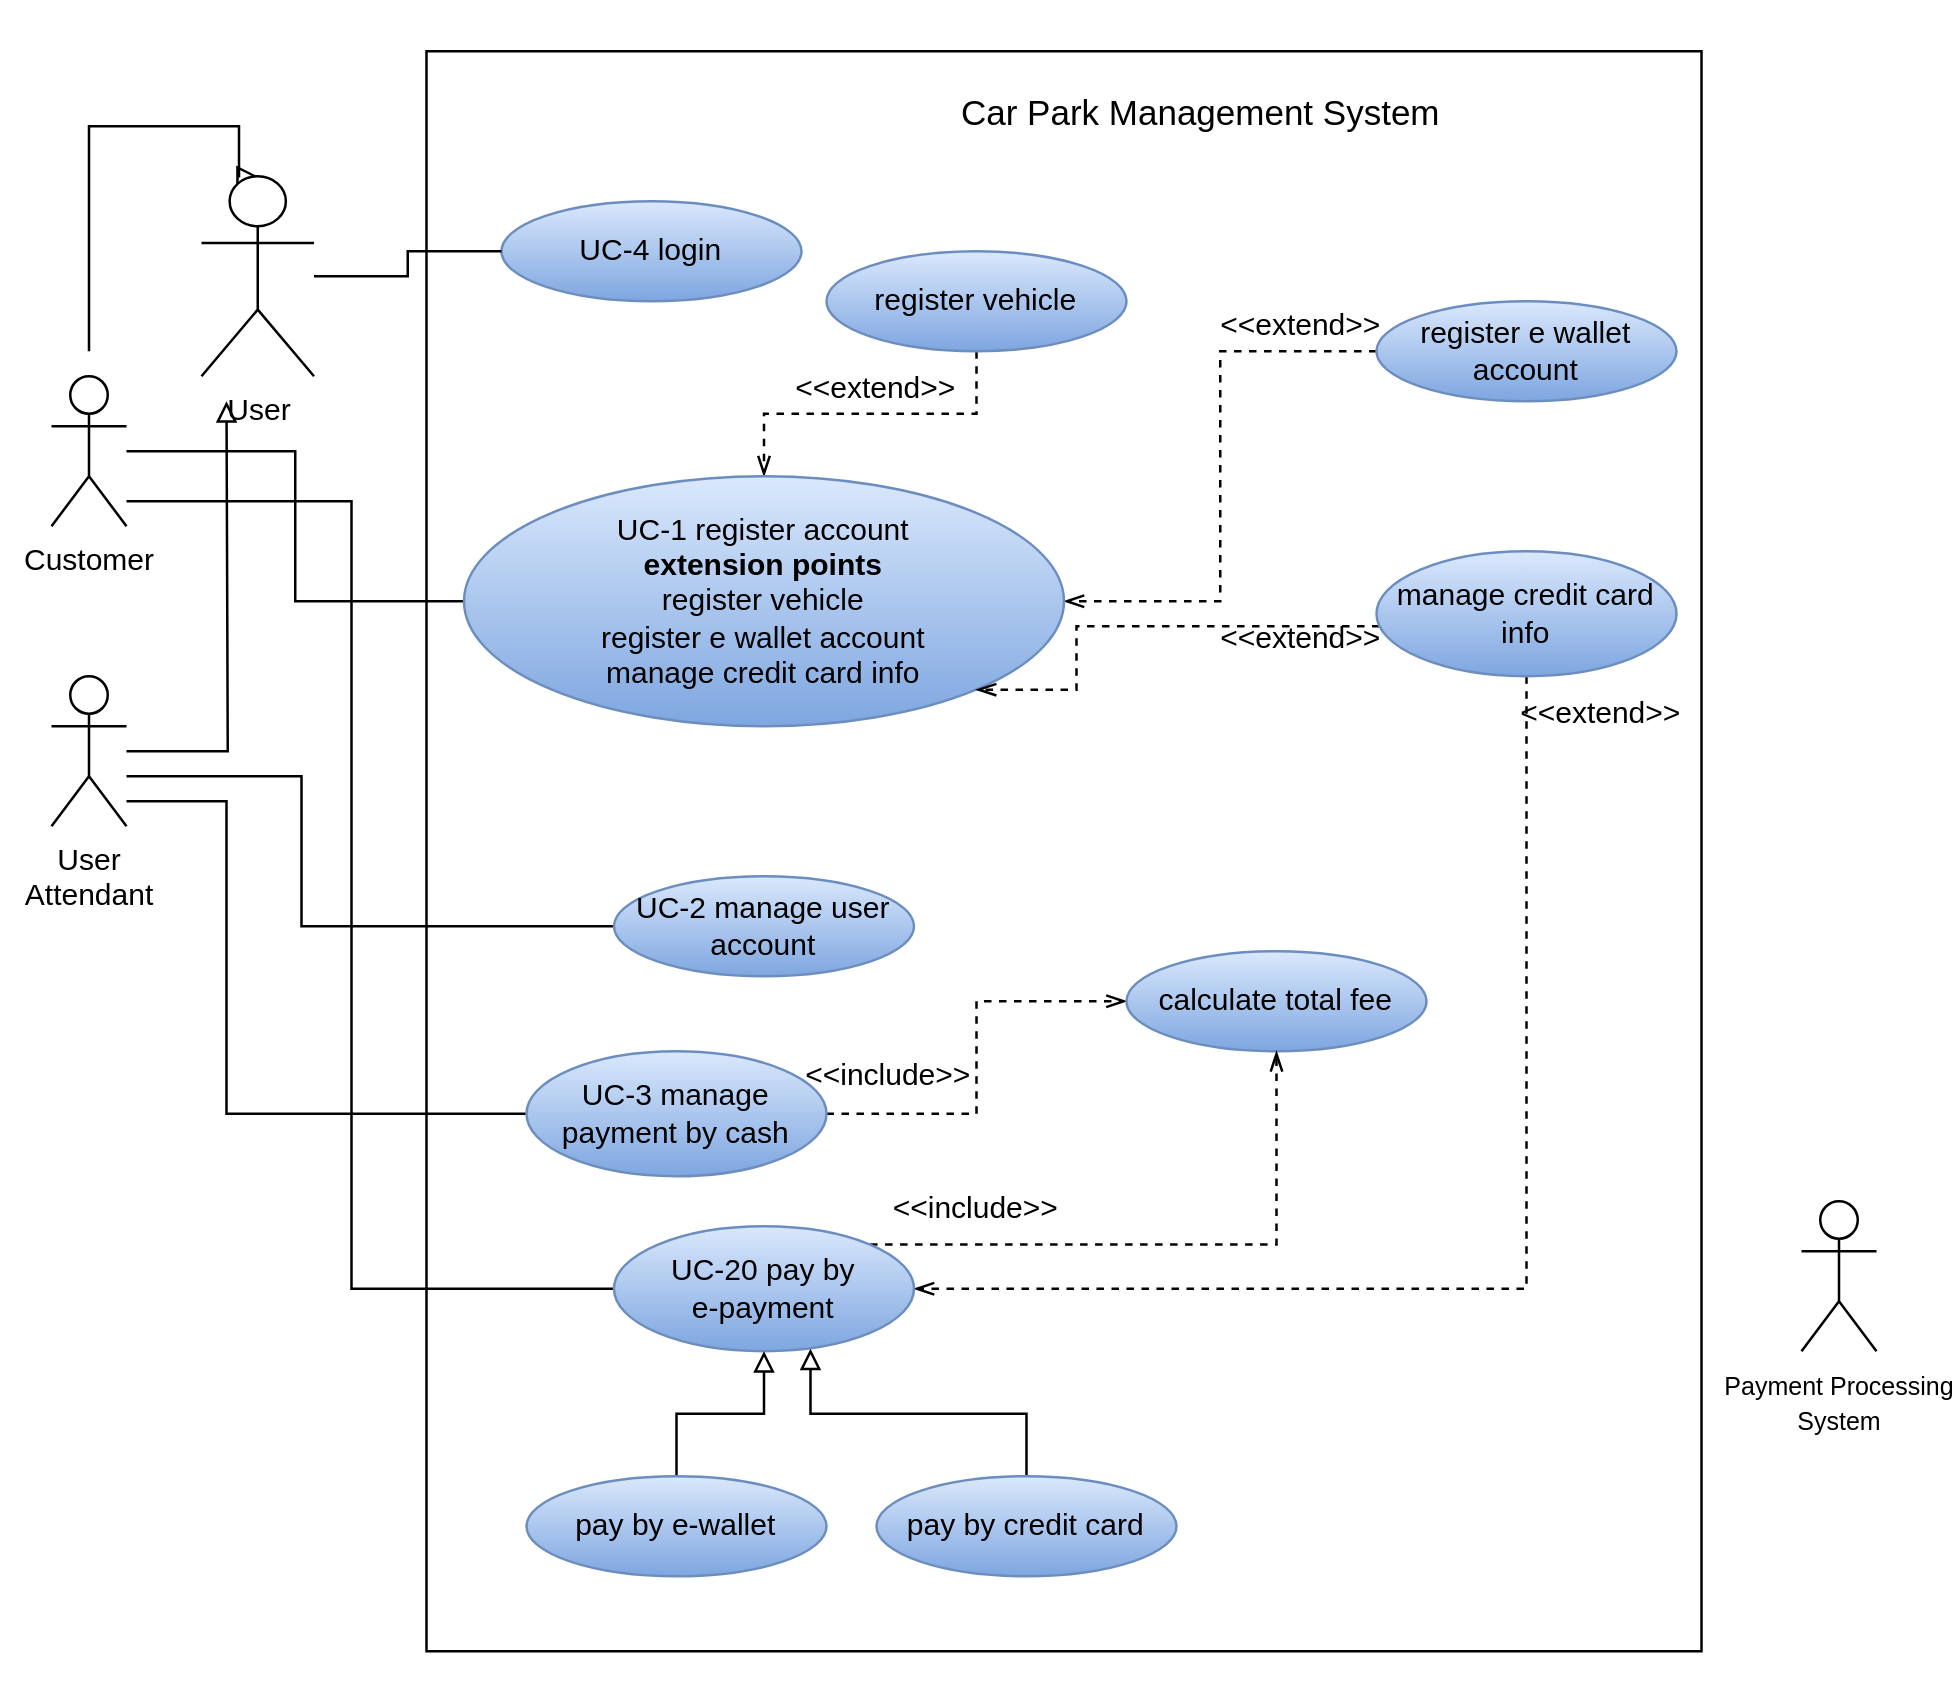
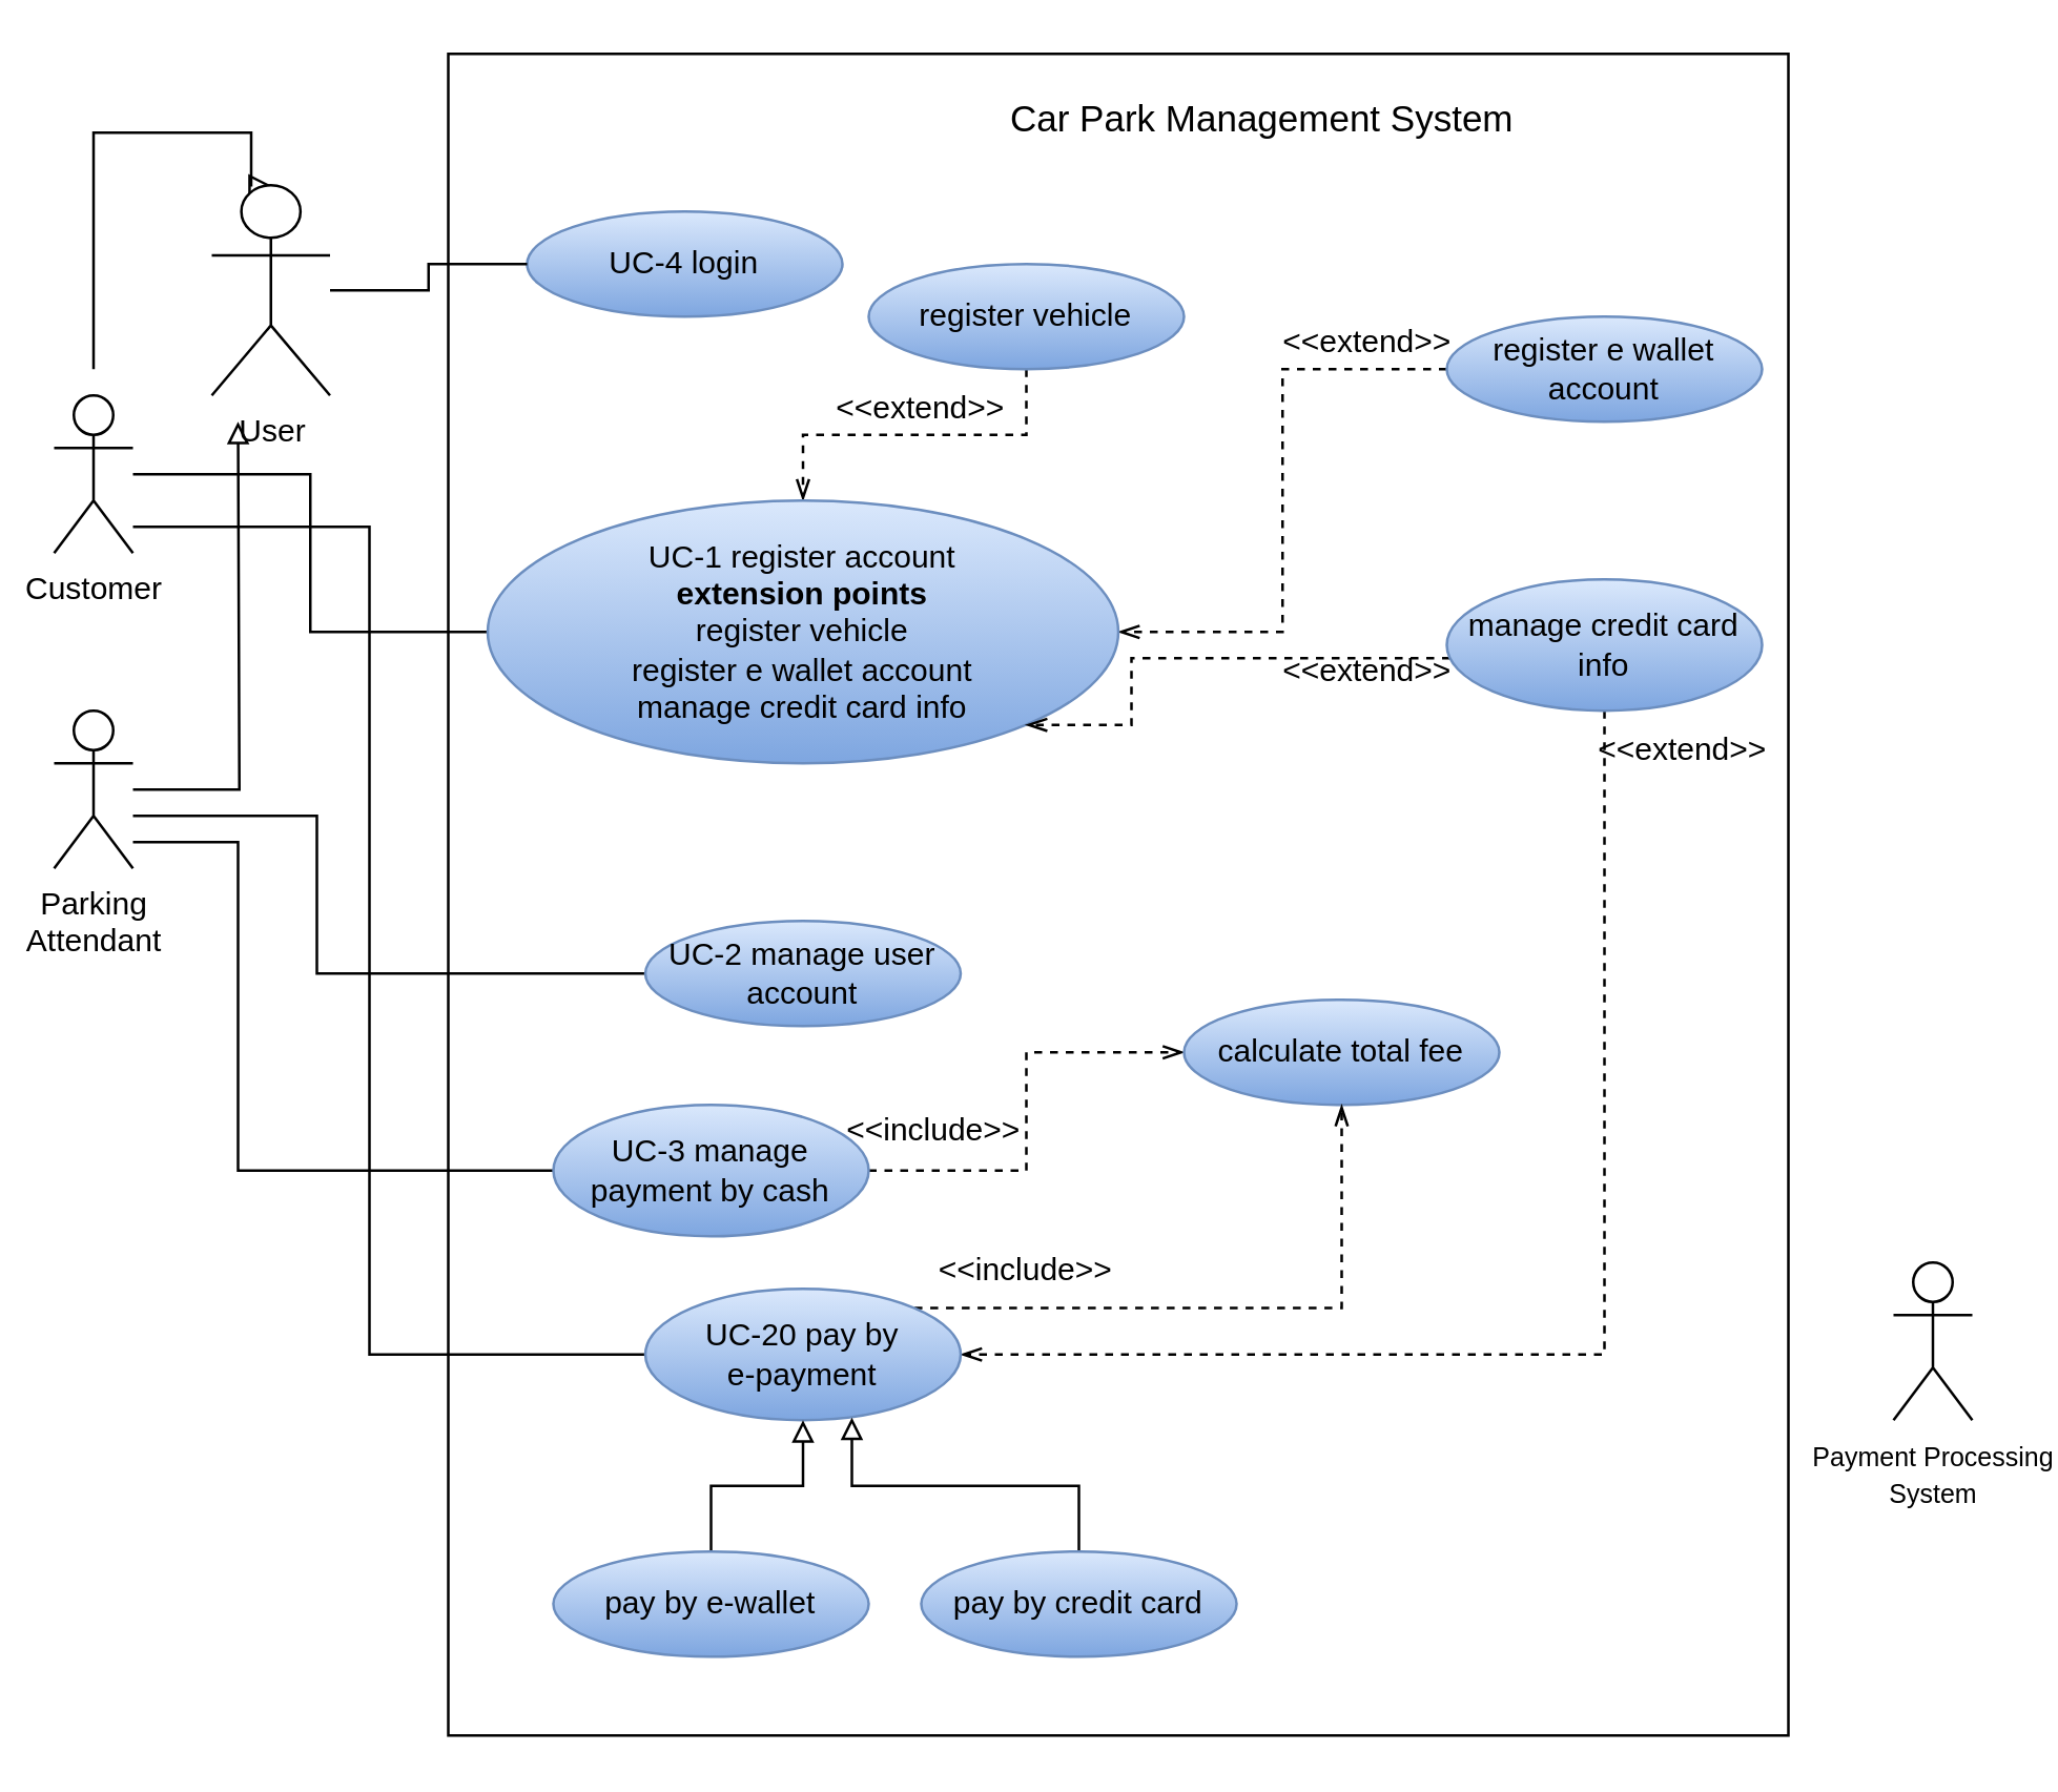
  <mxCell id="0" />
  <mxCell id="1" parent="0" />
  <mxCell id="2" value="" style="rounded=0;whiteSpace=wrap;html=1;align=center;" vertex="1" parent="1"><mxGeometry x="170" y="20" width="510" height="640" as="geometry" /></mxCell>
  <mxCell id="3" style="edgeStyle=orthogonalEdgeStyle;rounded=0;orthogonalLoop=1;jettySize=auto;html=1;entryX=0.5;entryY=0;entryDx=0;entryDy=0;entryPerimeter=0;fontSize=14;endArrow=block;endFill=0;" edge="1" parent="1" target="10"><mxGeometry relative="1" as="geometry"><mxPoint x="35" y="140" as="sourcePoint" /><Array as="points"><mxPoint x="35" y="50" /><mxPoint x="95" y="50" /></Array></mxGeometry></mxCell>
  <mxCell id="4" value="Customer" style="shape=umlActor;verticalLabelPosition=bottom;verticalAlign=top;html=1;outlineConnect=0;" vertex="1" parent="1"><mxGeometry x="20" y="150" width="30" height="60" as="geometry" /></mxCell>
  <mxCell id="5" value="UC-4 login" style="ellipse;whiteSpace=wrap;html=1;fillColor=#dae8fc;strokeColor=#6c8ebf;gradientColor=#7ea6e0;" vertex="1" parent="1"><mxGeometry x="200" y="80" width="120" height="40" as="geometry" /></mxCell>
  <mxCell id="6" style="edgeStyle=orthogonalEdgeStyle;rounded=0;orthogonalLoop=1;jettySize=auto;html=1;fontSize=14;endArrow=block;endFill=0;" edge="1" parent="1" source="8"><mxGeometry relative="1" as="geometry"><mxPoint x="90" y="160" as="targetPoint" /></mxGeometry></mxCell>
  <mxCell id="7" style="edgeStyle=orthogonalEdgeStyle;rounded=0;orthogonalLoop=1;jettySize=auto;html=1;entryX=0;entryY=0.5;entryDx=0;entryDy=0;fontSize=12;endArrow=none;endFill=0;" edge="1" parent="1" target="22"><mxGeometry relative="1" as="geometry"><mxPoint x="50" y="310" as="sourcePoint" /><Array as="points"><mxPoint x="120" y="310" /><mxPoint x="120" y="370" /></Array></mxGeometry></mxCell>
- <mxCell id="8" value="User &lt;br&gt;Attendant" style="shape=umlActor;verticalLabelPosition=bottom;verticalAlign=top;html=1;outlineConnect=0;" vertex="1" parent="1"><mxGeometry x="20" y="270" width="30" height="60" as="geometry" /></mxCell>
+ <mxCell id="8" value="Parking &lt;br&gt;Attendant" style="shape=umlActor;verticalLabelPosition=bottom;verticalAlign=top;html=1;outlineConnect=0;" vertex="1" parent="1"><mxGeometry x="20" y="270" width="30" height="60" as="geometry" /></mxCell>
  <mxCell id="9" style="edgeStyle=orthogonalEdgeStyle;rounded=0;orthogonalLoop=1;jettySize=auto;html=1;entryX=0;entryY=0.5;entryDx=0;entryDy=0;fontSize=14;endArrow=none;endFill=0;" edge="1" parent="1" source="10" target="5"><mxGeometry relative="1" as="geometry" /></mxCell>
  <mxCell id="10" value="User" style="shape=umlActor;verticalLabelPosition=bottom;verticalAlign=top;html=1;outlineConnect=0;" vertex="1" parent="1"><mxGeometry x="80" y="70" width="45" height="80" as="geometry" /></mxCell>
  <mxCell id="11" value="&lt;font style=&quot;font-size: 10px;&quot;&gt;Payment Processing &lt;br&gt;System&lt;/font&gt;" style="shape=umlActor;verticalLabelPosition=bottom;verticalAlign=top;html=1;outlineConnect=0;" vertex="1" parent="1"><mxGeometry x="720" y="480" width="30" height="60" as="geometry" /></mxCell>
  <mxCell id="12" value="&lt;font style=&quot;font-size: 14px;&quot;&gt;Car Park Management System&lt;/font&gt;" style="text;html=1;strokeColor=none;fillColor=none;align=center;verticalAlign=middle;whiteSpace=wrap;rounded=0;fontSize=10;" vertex="1" parent="1"><mxGeometry x="380" y="30" width="200" height="30" as="geometry" /></mxCell>
  <mxCell id="13" style="edgeStyle=orthogonalEdgeStyle;rounded=0;orthogonalLoop=1;jettySize=auto;html=1;fontSize=12;endArrow=openThin;endFill=0;dashed=1;" edge="1" parent="1" source="14" target="18"><mxGeometry relative="1" as="geometry" /></mxCell>
  <mxCell id="14" value="register vehicle" style="ellipse;whiteSpace=wrap;html=1;fillColor=#dae8fc;strokeColor=#6c8ebf;gradientColor=#7ea6e0;" vertex="1" parent="1"><mxGeometry x="330" y="100" width="120" height="40" as="geometry" /></mxCell>
  <mxCell id="15" style="edgeStyle=orthogonalEdgeStyle;rounded=0;orthogonalLoop=1;jettySize=auto;html=1;entryX=1;entryY=0.5;entryDx=0;entryDy=0;dashed=1;fontSize=12;endArrow=openThin;endFill=0;" edge="1" parent="1" source="16" target="18"><mxGeometry relative="1" as="geometry" /></mxCell>
  <mxCell id="16" value="register e wallet account" style="ellipse;whiteSpace=wrap;html=1;fillColor=#dae8fc;strokeColor=#6c8ebf;gradientColor=#7ea6e0;" vertex="1" parent="1"><mxGeometry x="550" y="120" width="120" height="40" as="geometry" /></mxCell>
  <mxCell id="17" style="edgeStyle=orthogonalEdgeStyle;rounded=0;orthogonalLoop=1;jettySize=auto;html=1;fontSize=12;endArrow=none;endFill=0;" edge="1" parent="1" source="18" target="4"><mxGeometry relative="1" as="geometry" /></mxCell>
  <mxCell id="18" value="UC-1 register account&lt;br&gt;&lt;b&gt;extension points&lt;/b&gt;&lt;br&gt;register vehicle&lt;br&gt;register e wallet account&lt;br&gt;manage credit card info" style="ellipse;whiteSpace=wrap;html=1;fillColor=#dae8fc;strokeColor=#6c8ebf;gradientColor=#7ea6e0;" vertex="1" parent="1"><mxGeometry x="185" y="190" width="240" height="100" as="geometry" /></mxCell>
  <mxCell id="19" style="edgeStyle=orthogonalEdgeStyle;rounded=0;orthogonalLoop=1;jettySize=auto;html=1;entryX=1;entryY=1;entryDx=0;entryDy=0;dashed=1;fontSize=12;endArrow=openThin;endFill=0;" edge="1" parent="1" source="21" target="18"><mxGeometry relative="1" as="geometry"><Array as="points"><mxPoint x="430" y="250" /><mxPoint x="430" y="275" /></Array></mxGeometry></mxCell>
  <mxCell id="20" style="edgeStyle=orthogonalEdgeStyle;rounded=0;orthogonalLoop=1;jettySize=auto;html=1;entryX=1;entryY=0.5;entryDx=0;entryDy=0;dashed=1;fontSize=12;endArrow=openThin;endFill=0;" edge="1" parent="1" source="21" target="29"><mxGeometry relative="1" as="geometry"><Array as="points"><mxPoint x="610" y="515" /></Array></mxGeometry></mxCell>
  <mxCell id="21" value="manage credit card info" style="ellipse;whiteSpace=wrap;html=1;fillColor=#dae8fc;strokeColor=#6c8ebf;gradientColor=#7ea6e0;" vertex="1" parent="1"><mxGeometry x="550" y="220" width="120" height="50" as="geometry" /></mxCell>
  <mxCell id="22" value="UC-2 manage user account&lt;span style=&quot;color: rgba(0, 0, 0, 0); font-family: monospace; font-size: 0px; text-align: start;&quot;&gt;%3CmxGraphModel%3E%3Croot%3E%3CmxCell%20id%3D%220%22%2F%3E%3CmxCell%20id%3D%221%22%20parent%3D%220%22%2F%3E%3CmxCell%20id%3D%222%22%20value%3D%22register%20e%20wallet%20account%22%20style%3D%22ellipse%3BwhiteSpace%3Dwrap%3Bhtml%3D1%3BfillColor%3D%23dae8fc%3BstrokeColor%3D%236c8ebf%3BgradientColor%3D%237ea6e0%3B%22%20vertex%3D%221%22%20parent%3D%221%22%3E%3CmxGeometry%20x%3D%22550%22%20y%3D%22140%22%20width%3D%22120%22%20height%3D%2240%22%20as%3D%22geometry%22%2F%3E%3C%2FmxCell%3E%3C%2Froot%3E%3C%2FmxGraphModel%3E&lt;/span&gt;" style="ellipse;whiteSpace=wrap;html=1;fillColor=#dae8fc;strokeColor=#6c8ebf;gradientColor=#7ea6e0;" vertex="1" parent="1"><mxGeometry x="245" y="350" width="120" height="40" as="geometry" /></mxCell>
  <mxCell id="23" style="edgeStyle=orthogonalEdgeStyle;rounded=0;orthogonalLoop=1;jettySize=auto;html=1;entryX=0;entryY=0.5;entryDx=0;entryDy=0;dashed=1;fontSize=12;endArrow=openThin;endFill=0;" edge="1" parent="1" source="25" target="26"><mxGeometry relative="1" as="geometry" /></mxCell>
  <mxCell id="24" style="edgeStyle=orthogonalEdgeStyle;rounded=0;orthogonalLoop=1;jettySize=auto;html=1;exitX=0;exitY=0.5;exitDx=0;exitDy=0;fontSize=12;endArrow=none;endFill=0;" edge="1" parent="1" source="25"><mxGeometry relative="1" as="geometry"><mxPoint x="50" y="320" as="targetPoint" /><Array as="points"><mxPoint x="90" y="445" /><mxPoint x="90" y="320" /></Array></mxGeometry></mxCell>
  <mxCell id="25" value="UC-3 manage payment by cash" style="ellipse;whiteSpace=wrap;html=1;fillColor=#dae8fc;strokeColor=#6c8ebf;gradientColor=#7ea6e0;" vertex="1" parent="1"><mxGeometry x="210" y="420" width="120" height="50" as="geometry" /></mxCell>
  <mxCell id="26" value="calculate total fee" style="ellipse;whiteSpace=wrap;html=1;fillColor=#dae8fc;strokeColor=#6c8ebf;gradientColor=#7ea6e0;" vertex="1" parent="1"><mxGeometry x="450" y="380" width="120" height="40" as="geometry" /></mxCell>
  <mxCell id="27" style="edgeStyle=orthogonalEdgeStyle;rounded=0;orthogonalLoop=1;jettySize=auto;html=1;exitX=1;exitY=0;exitDx=0;exitDy=0;entryX=0.5;entryY=1;entryDx=0;entryDy=0;dashed=1;fontSize=12;endArrow=openThin;endFill=0;" edge="1" parent="1" source="29" target="26"><mxGeometry relative="1" as="geometry" /></mxCell>
  <mxCell id="28" style="edgeStyle=orthogonalEdgeStyle;rounded=0;orthogonalLoop=1;jettySize=auto;html=1;fontSize=12;endArrow=none;endFill=0;" edge="1" parent="1" source="29"><mxGeometry relative="1" as="geometry"><mxPoint x="50" y="200" as="targetPoint" /><Array as="points"><mxPoint x="140" y="515" /><mxPoint x="140" y="200" /></Array></mxGeometry></mxCell>
  <mxCell id="29" value="UC-20 pay by &lt;br&gt;e-payment" style="ellipse;whiteSpace=wrap;html=1;fillColor=#dae8fc;strokeColor=#6c8ebf;gradientColor=#7ea6e0;" vertex="1" parent="1"><mxGeometry x="245" y="490" width="120" height="50" as="geometry" /></mxCell>
  <mxCell id="30" style="edgeStyle=orthogonalEdgeStyle;rounded=0;orthogonalLoop=1;jettySize=auto;html=1;fontSize=12;endArrow=block;endFill=0;" edge="1" parent="1" source="31" target="29"><mxGeometry relative="1" as="geometry" /></mxCell>
  <mxCell id="31" value="pay by e-wallet" style="ellipse;whiteSpace=wrap;html=1;fillColor=#dae8fc;strokeColor=#6c8ebf;gradientColor=#7ea6e0;" vertex="1" parent="1"><mxGeometry x="210" y="590" width="120" height="40" as="geometry" /></mxCell>
  <mxCell id="32" style="edgeStyle=orthogonalEdgeStyle;rounded=0;orthogonalLoop=1;jettySize=auto;html=1;exitX=0.5;exitY=0;exitDx=0;exitDy=0;entryX=0.655;entryY=0.98;entryDx=0;entryDy=0;entryPerimeter=0;fontSize=12;endArrow=block;endFill=0;" edge="1" parent="1" source="33" target="29"><mxGeometry relative="1" as="geometry" /></mxCell>
  <mxCell id="33" value="pay by credit card" style="ellipse;whiteSpace=wrap;html=1;fillColor=#dae8fc;strokeColor=#6c8ebf;gradientColor=#7ea6e0;" vertex="1" parent="1"><mxGeometry x="350" y="590" width="120" height="40" as="geometry" /></mxCell>
  <mxCell id="34" value="&lt;font style=&quot;font-size: 12px;&quot;&gt;&amp;lt;&amp;lt;extend&amp;gt;&amp;gt;&lt;/font&gt;" style="text;html=1;strokeColor=none;fillColor=none;align=center;verticalAlign=middle;whiteSpace=wrap;rounded=0;fontSize=10;" vertex="1" parent="1"><mxGeometry x="250" y="140" width="200" height="30" as="geometry" /></mxCell>
  <mxCell id="35" value="&lt;font style=&quot;font-size: 12px;&quot;&gt;&amp;lt;&amp;lt;extend&amp;gt;&amp;gt;&lt;/font&gt;" style="text;html=1;strokeColor=none;fillColor=none;align=center;verticalAlign=middle;whiteSpace=wrap;rounded=0;fontSize=10;" vertex="1" parent="1"><mxGeometry x="540" y="270" width="200" height="30" as="geometry" /></mxCell>
  <mxCell id="36" value="&lt;font style=&quot;font-size: 12px;&quot;&gt;&amp;lt;&amp;lt;extend&amp;gt;&amp;gt;&lt;/font&gt;" style="text;html=1;strokeColor=none;fillColor=none;align=center;verticalAlign=middle;whiteSpace=wrap;rounded=0;fontSize=10;" vertex="1" parent="1"><mxGeometry x="420" y="240" width="200" height="30" as="geometry" /></mxCell>
  <mxCell id="37" value="&lt;font style=&quot;font-size: 12px;&quot;&gt;&amp;lt;&amp;lt;extend&amp;gt;&amp;gt;&lt;/font&gt;" style="text;html=1;strokeColor=none;fillColor=none;align=center;verticalAlign=middle;whiteSpace=wrap;rounded=0;fontSize=10;" vertex="1" parent="1"><mxGeometry x="420" y="115" width="200" height="30" as="geometry" /></mxCell>
  <mxCell id="38" value="&lt;font style=&quot;font-size: 12px;&quot;&gt;&amp;lt;&amp;lt;include&amp;gt;&amp;gt;&lt;/font&gt;" style="text;html=1;strokeColor=none;fillColor=none;align=center;verticalAlign=middle;whiteSpace=wrap;rounded=0;fontSize=10;" vertex="1" parent="1"><mxGeometry x="340" y="470" width="100" height="25" as="geometry" /></mxCell>
  <mxCell id="39" value="&lt;font style=&quot;font-size: 12px;&quot;&gt;&amp;lt;&amp;lt;include&amp;gt;&amp;gt;&lt;/font&gt;" style="text;html=1;strokeColor=none;fillColor=none;align=center;verticalAlign=middle;whiteSpace=wrap;rounded=0;fontSize=10;" vertex="1" parent="1"><mxGeometry x="310" y="420" width="90" height="20" as="geometry" /></mxCell>
